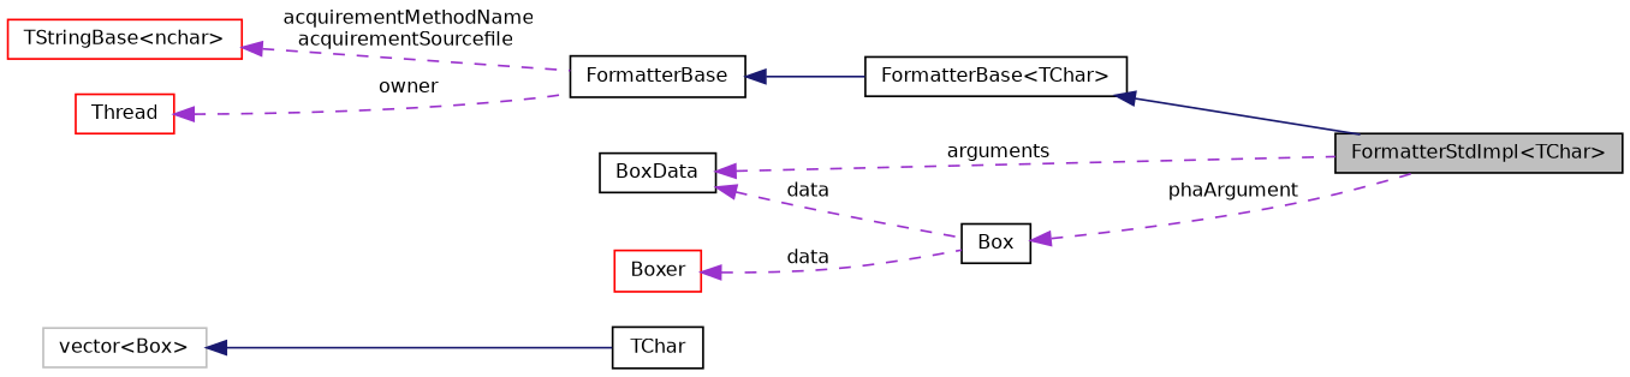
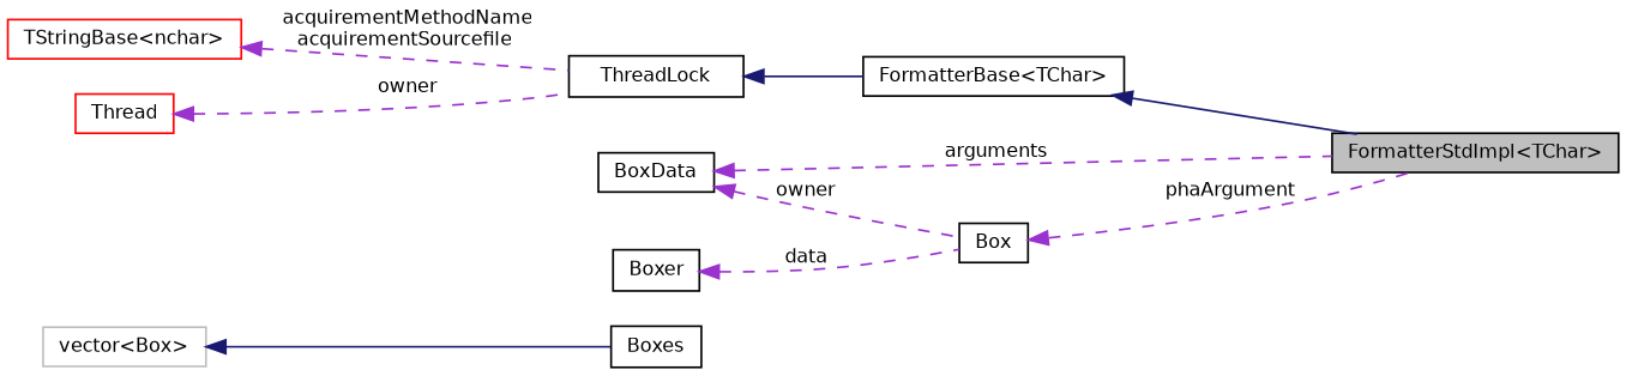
  digraph {
    rankdir=LR
    node [color=black fillcolor=white fontname=Helvetica fontsize=10 shape=record style=filled]
    edge [color=darkorchid3 dir=back fontname=Helvetica fontsize=10 labelfontname=Helvetica labelfontsize=10 style=dashed]
    n1 [color=grey75 height=0.2 label="vector\<Box\>" width=0.4]
-   n2 [height=0.2 label=TChar width=0.4]
+   n2 [height=0.2 label=Boxes width=0.4]
    n3 [fillcolor=grey75 fontcolor=black height=0.2 label="FormatterStdImpl\<TChar\>" width=0.4]
    n4 [height=0.2 label="FormatterBase\<TChar\>" width=0.4]
    n5 [color=red height=0.2 label="TStringBase\<nchar\>" width=0.4]
-   n6 [height=0.2 label=FormatterBase width=0.4]
+   n6 [height=0.2 label=ThreadLock width=0.4]
    n7 [color=red height=0.2 label=Thread width=0.4]
    n8 [height=0.2 label=Box width=0.4]
    n9 [height=0.2 label=BoxData width=0.4]
-   n10 [color=red height=0.2 label=Boxer width=0.4]
+   n10 [height=0.2 label=Boxer width=0.4]
    n1 -> n2 [color=midnightblue style=solid]
    n4 -> n3 [color=midnightblue style=solid]
    n5 -> n6 [label=" acquirementMethodName\nacquirementSourcefile"]
    n6 -> n4 [color=midnightblue style=solid]
    n7 -> n6 [label=" owner"]
    n8 -> n3 [label=" phaArgument"]
    n9 -> n3 [label=" arguments"]
-   n9 -> n8 [label=" data"]
+   n9 -> n8 [label=" owner"]
    n10 -> n8 [label=" data"]
  }
